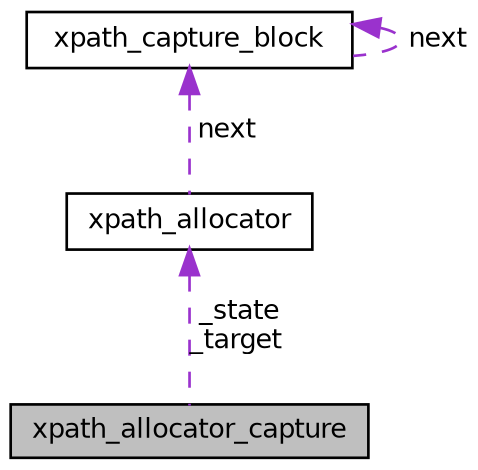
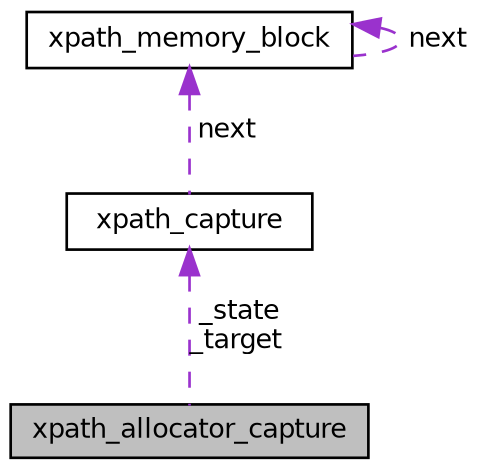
  digraph {
    node [color=black fillcolor=white fontname=Helvetica fontsize=10 shape=record style=filled]
    edge [color=darkorchid3 dir=back fontname=Helvetica fontsize=10 labelfontname=Helvetica labelfontsize=10 style=dashed]
    n1 [fillcolor=grey75 fontcolor=black height=0.2 label=xpath_allocator_capture width=0.4]
-   n2 [height=0.2 label=xpath_allocator width=0.4]
-   n3 [height=0.2 label=xpath_capture_block width=0.4]
+   n2 [height=0.2 label=xpath_capture width=0.4]
+   n3 [height=0.2 label=xpath_memory_block width=0.4]
    n2 -> n1 [label=" _state\n_target"]
    n3 -> n2 [label=" next"]
    n3 -> n3 [label=" next"]
  }
